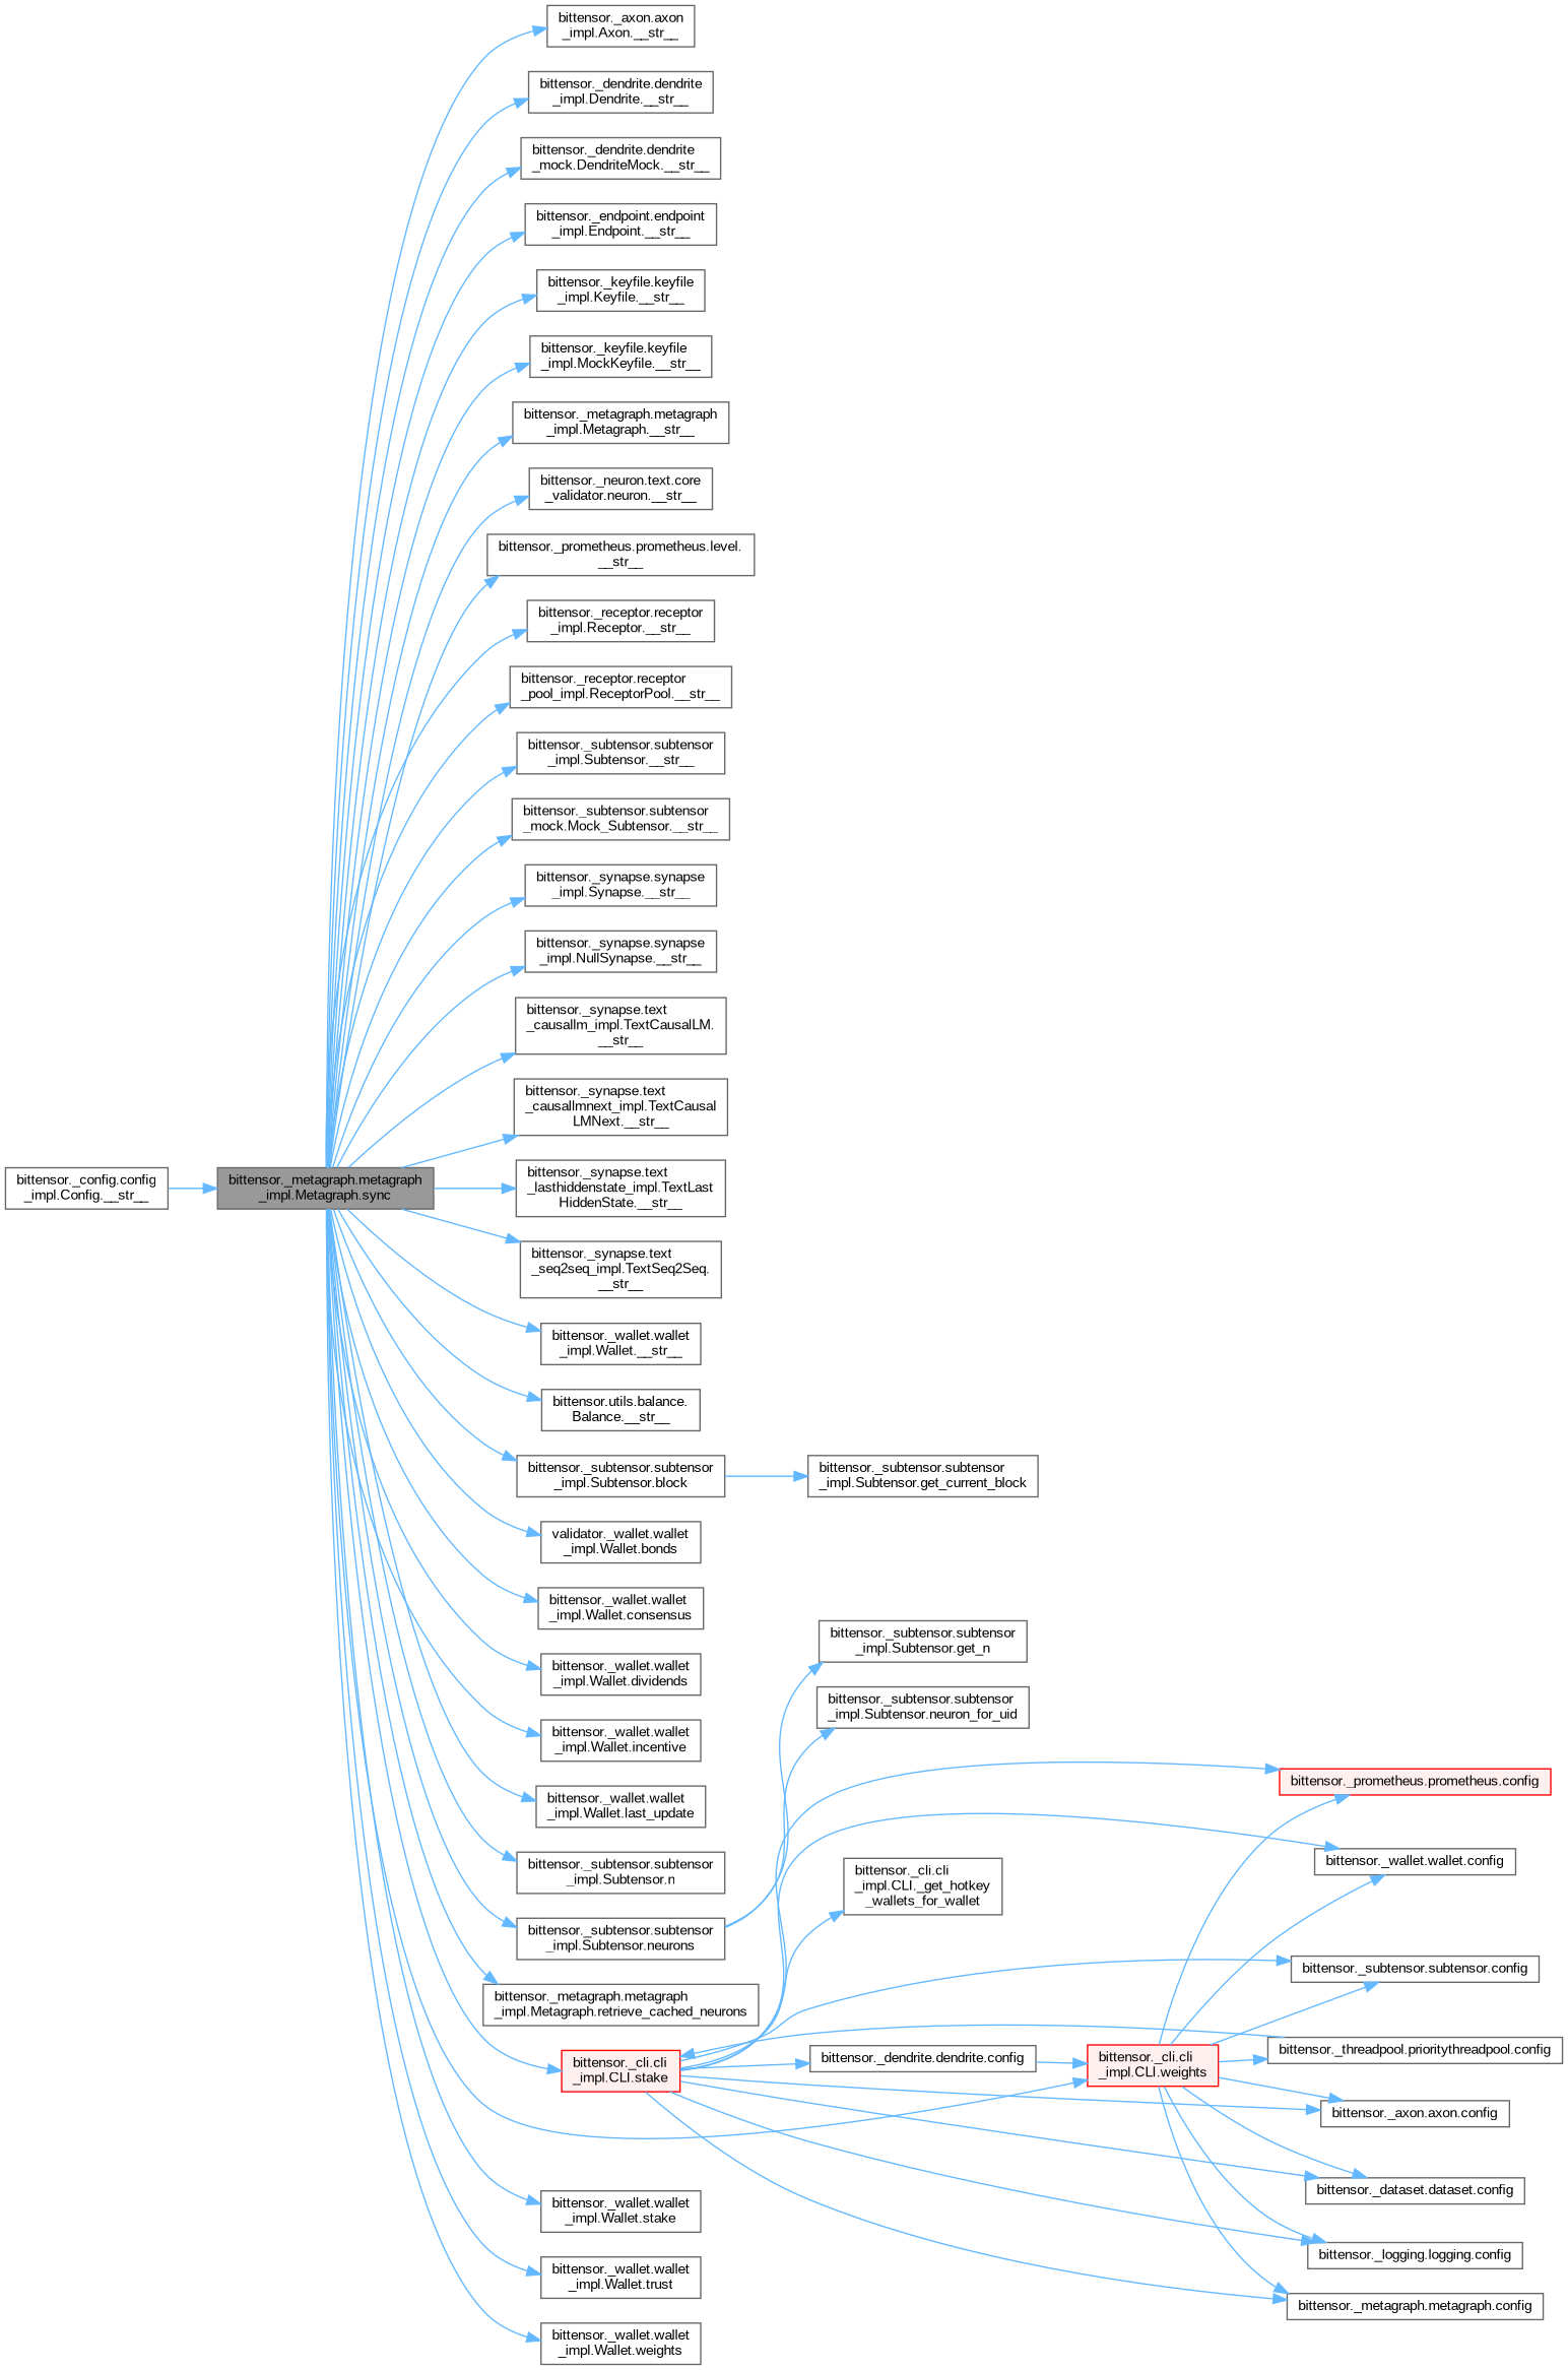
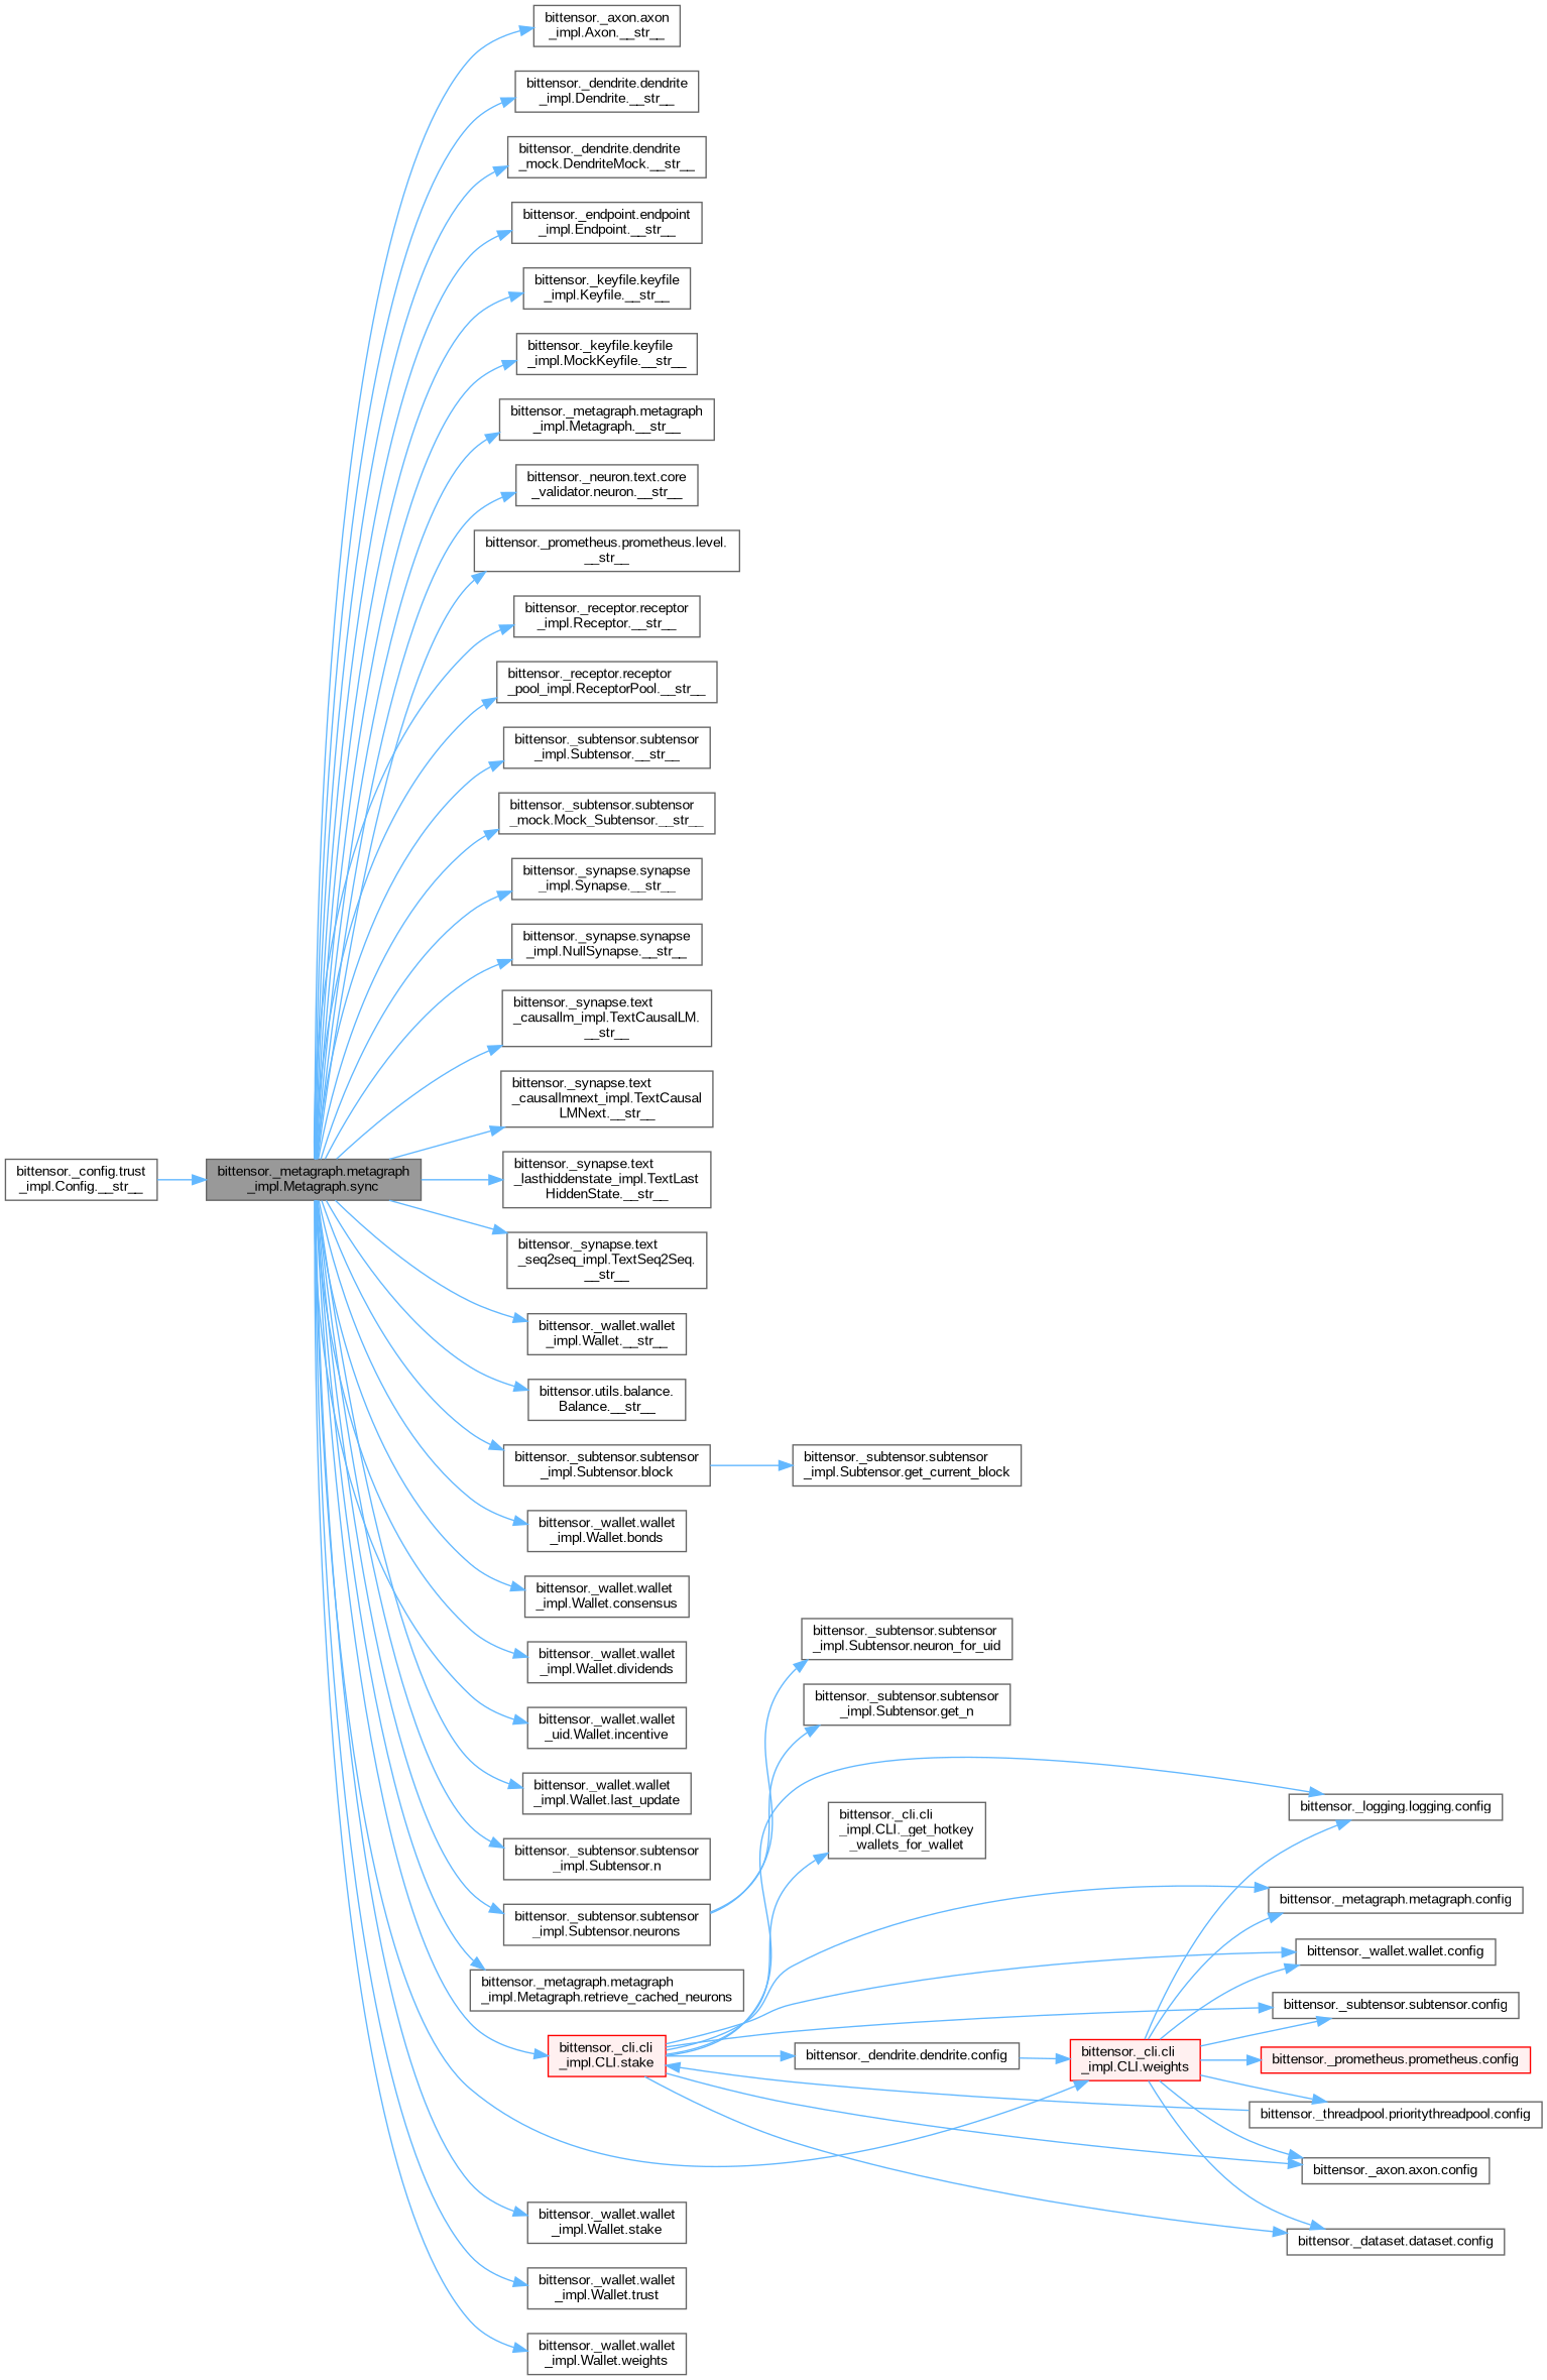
  digraph {
    fontname="Liberation Sans"
    rankdir=LR
    node [color=grey40 fillcolor=white fontname="Liberation Sans" fontsize=10 shape=box style=filled]
    edge [color=steelblue1 fontname="Liberation Sans" fontsize=10 labelfontname=Helvetica labelfontsize=10 style=solid]
    n1 [color=gray40 fillcolor=grey60 fontcolor=black height=0.2 label="bittensor._metagraph.metagraph\l_impl.Metagraph.sync" width=0.4]
    n2 [height=0.2 label="bittensor._axon.axon\l_impl.Axon.__str__" width=0.4]
    n3 [height=0.2 label="bittensor._dendrite.dendrite\l_impl.Dendrite.__str__" width=0.4]
    n4 [height=0.2 label="bittensor._dendrite.dendrite\l_mock.DendriteMock.__str__" width=0.4]
    n5 [height=0.2 label="bittensor._endpoint.endpoint\l_impl.Endpoint.__str__" width=0.4]
    n6 [height=0.2 label="bittensor._keyfile.keyfile\l_impl.Keyfile.__str__" width=0.4]
    n7 [height=0.2 label="bittensor._keyfile.keyfile\l_impl.MockKeyfile.__str__" width=0.4]
    n8 [height=0.2 label="bittensor._metagraph.metagraph\l_impl.Metagraph.__str__" width=0.4]
    n9 [height=0.2 label="bittensor._neuron.text.core\l_validator.neuron.__str__" width=0.4]
    n10 [height=0.2 label="bittensor._prometheus.prometheus.level.\l__str__" width=0.4]
    n11 [height=0.2 label="bittensor._receptor.receptor\l_impl.Receptor.__str__" width=0.4]
    n12 [height=0.2 label="bittensor._receptor.receptor\l_pool_impl.ReceptorPool.__str__" width=0.4]
    n13 [height=0.2 label="bittensor._subtensor.subtensor\l_impl.Subtensor.__str__" width=0.4]
    n14 [height=0.2 label="bittensor._subtensor.subtensor\l_mock.Mock_Subtensor.__str__" width=0.4]
    n15 [height=0.2 label="bittensor._synapse.synapse\l_impl.Synapse.__str__" width=0.4]
    n16 [height=0.2 label="bittensor._synapse.synapse\l_impl.NullSynapse.__str__" width=0.4]
    n17 [height=0.2 label="bittensor._synapse.text\l_causallm_impl.TextCausalLM.\l__str__" width=0.4]
    n18 [height=0.2 label="bittensor._synapse.text\l_causallmnext_impl.TextCausal\lLMNext.__str__" width=0.4]
    n19 [height=0.2 label="bittensor._synapse.text\l_lasthiddenstate_impl.TextLast\lHiddenState.__str__" width=0.4]
    n20 [height=0.2 label="bittensor._synapse.text\l_seq2seq_impl.TextSeq2Seq.\l__str__" width=0.4]
    n21 [height=0.2 label="bittensor._wallet.wallet\l_impl.Wallet.__str__" width=0.4]
    n22 [height=0.2 label="bittensor.utils.balance.\lBalance.__str__" width=0.4]
    n23 [height=0.2 label="bittensor._subtensor.subtensor\l_impl.Subtensor.block" width=0.4]
-   n24 [height=0.2 label="validator._wallet.wallet\l_impl.Wallet.bonds" width=0.4]
+   n24 [height=0.2 label="bittensor._wallet.wallet\l_impl.Wallet.bonds" width=0.4]
    n25 [height=0.2 label="bittensor._wallet.wallet\l_impl.Wallet.consensus" width=0.4]
    n26 [height=0.2 label="bittensor._wallet.wallet\l_impl.Wallet.dividends" width=0.4]
-   n27 [height=0.2 label="bittensor._wallet.wallet\l_impl.Wallet.incentive" width=0.4]
+   n27 [height=0.2 label="bittensor._wallet.wallet\l_uid.Wallet.incentive" width=0.4]
    n28 [height=0.2 label="bittensor._wallet.wallet\l_impl.Wallet.last_update" width=0.4]
    n29 [height=0.2 label="bittensor._subtensor.subtensor\l_impl.Subtensor.n" width=0.4]
    n30 [height=0.2 label="bittensor._subtensor.subtensor\l_impl.Subtensor.neurons" width=0.4]
    n31 [height=0.2 label="bittensor._metagraph.metagraph\l_impl.Metagraph.retrieve_cached_neurons" width=0.4]
    n32 [color=red fillcolor="#FFF0F0" height=0.2 label="bittensor._cli.cli\l_impl.CLI.stake" width=0.4]
    n33 [height=0.2 label="bittensor._wallet.wallet\l_impl.Wallet.stake" width=0.4]
    n34 [height=0.2 label="bittensor._wallet.wallet\l_impl.Wallet.trust" width=0.4]
    n35 [color=red fillcolor="#FFF0F0" height=0.2 label="bittensor._cli.cli\l_impl.CLI.weights" width=0.4]
    n36 [height=0.2 label="bittensor._wallet.wallet\l_impl.Wallet.weights" width=0.4]
-   n37 [height=0.2 label="bittensor._config.config\l_impl.Config.__str__" width=0.4]
+   n37 [height=0.2 label="bittensor._config.trust\l_impl.Config.__str__" width=0.4]
    n38 [height=0.2 label="bittensor._subtensor.subtensor\l_impl.Subtensor.get_current_block" width=0.4]
    n39 [height=0.2 label="bittensor._subtensor.subtensor\l_impl.Subtensor.get_n" width=0.4]
    n40 [height=0.2 label="bittensor._subtensor.subtensor\l_impl.Subtensor.neuron_for_uid" width=0.4]
    n41 [height=0.2 label="bittensor._cli.cli\l_impl.CLI._get_hotkey\l_wallets_for_wallet" width=0.4]
    n42 [height=0.2 label="bittensor._subtensor.subtensor.config" width=0.4]
    n43 [height=0.2 label="bittensor._axon.axon.config" width=0.4]
    n44 [height=0.2 label="bittensor._dataset.dataset.config" width=0.4]
    n45 [height=0.2 label="bittensor._dendrite.dendrite.config" width=0.4]
    n46 [height=0.2 label="bittensor._logging.logging.config" width=0.4]
    n47 [height=0.2 label="bittensor._metagraph.metagraph.config" width=0.4]
    n48 [color=red fillcolor="#FFF0F0" height=0.2 label="bittensor._prometheus.prometheus.config" width=0.4]
    n49 [height=0.2 label="bittensor._wallet.wallet.config" width=0.4]
    n50 [height=0.2 label="bittensor._threadpool.prioritythreadpool.config" width=0.4]
    n1 -> n2
    n1 -> n3
    n1 -> n4
    n1 -> n5
    n1 -> n6
    n1 -> n7
    n1 -> n8
    n1 -> n9
    n1 -> n10
    n1 -> n11
    n1 -> n12
    n1 -> n13
    n1 -> n14
    n1 -> n15
    n1 -> n16
    n1 -> n17
    n1 -> n18
    n1 -> n19
    n1 -> n20
    n1 -> n21
    n1 -> n22
    n1 -> n23
    n1 -> n24
    n1 -> n25
    n1 -> n26
    n1 -> n27
    n1 -> n28
    n1 -> n29
    n1 -> n30
    n1 -> n31
    n1 -> n32
    n1 -> n33
    n1 -> n34
    n1 -> n35
    n1 -> n36
    n23 -> n38
    n30 -> n39
    n30 -> n40
    n32 -> n41
    n32 -> n42
    n32 -> n43
    n32 -> n44
    n32 -> n45
    n32 -> n46
    n32 -> n47
-   n32 -> n48
    n32 -> n49
    n35 -> n42
    n35 -> n43
    n35 -> n44
    n35 -> n46
    n35 -> n47
    n35 -> n48
    n35 -> n49
    n35 -> n50
    n37 -> n1
    n45 -> n35
    n50 -> n32
  }
